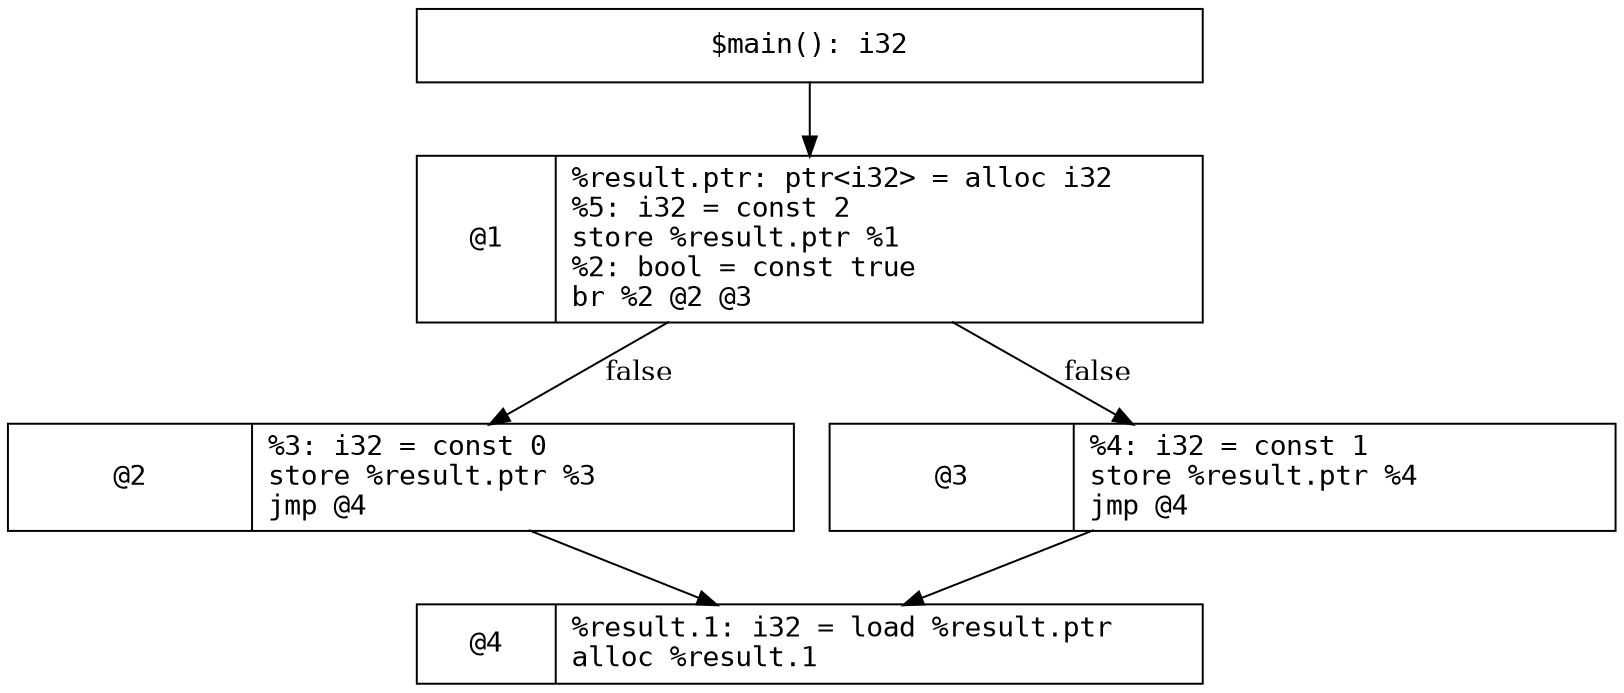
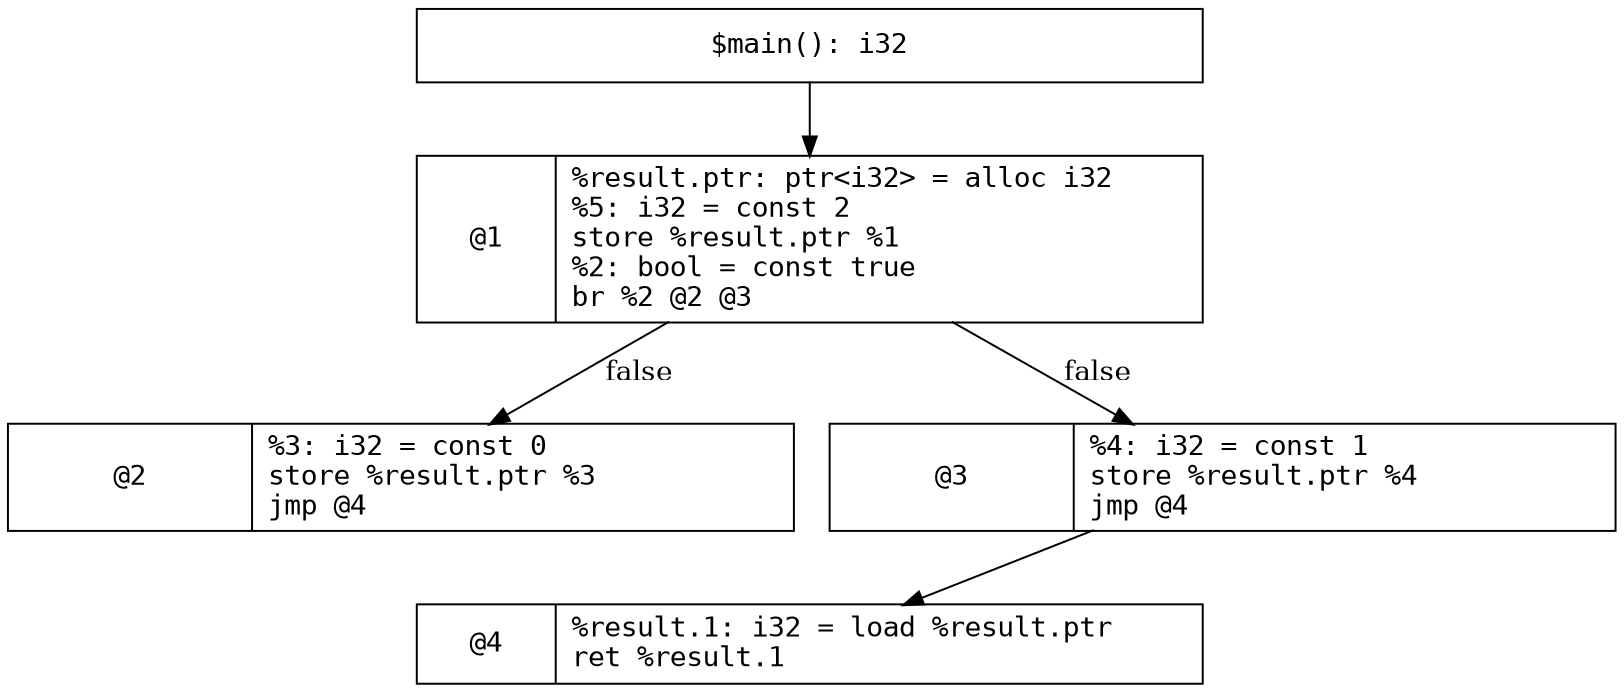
  digraph {
    node [fontname=monospace shape=record]
    n1 [label="@1|%result.ptr: ptr&lt;i32&gt; = alloc i32\l%5: i32 = const 2\lstore %result.ptr %1\l%2: bool = const true\lbr %2 @2 @3\l" width=5.5]
    n2 [label="@2|%3: i32 = const 0\lstore %result.ptr %3\ljmp @4\l" width=5.5]
    n3 [label="@3|%4: i32 = const 1\lstore %result.ptr %4\ljmp @4\l" width=5.5]
    "$main(): i32" [width=5.5]
-   n5 [label="@4|%result.1: i32 = load %result.ptr\lalloc %result.1\l" width=5.5]
+   n5 [label="@4|%result.1: i32 = load %result.ptr\lret %result.1\l" width=5.5]
    n1 -> n2 [label=false]
    n1 -> n3 [label=false]
-   n2 -> n5
    n3 -> n5
    "$main(): i32" -> n1
  }
